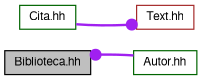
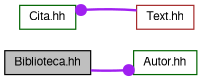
  digraph {
    rankdir=LR
    node [color=darkgreen fillcolor=white fontname=FreeSans fontsize=10 shape=record style=filled]
    edge [arrowhead=dot color=purple fontname=FreeSans fontsize=10 labelfontname=FreeSans labelfontsize=10 style=bold]
    n1 [color=black fillcolor=grey75 fontcolor=black height=0.2 label="Biblioteca.hh" width=0.4]
    n2 [height=0.2 label="Autor.hh" width=0.4]
    n3 [height=0.2 label="Cita.hh" width=0.4]
    n4 [color=brown height=0.2 label="Text.hh" width=0.4]
-   n2 -> n1
-   n3 -> n4
+   n1 -> n2
+   n4 -> n3
  }
